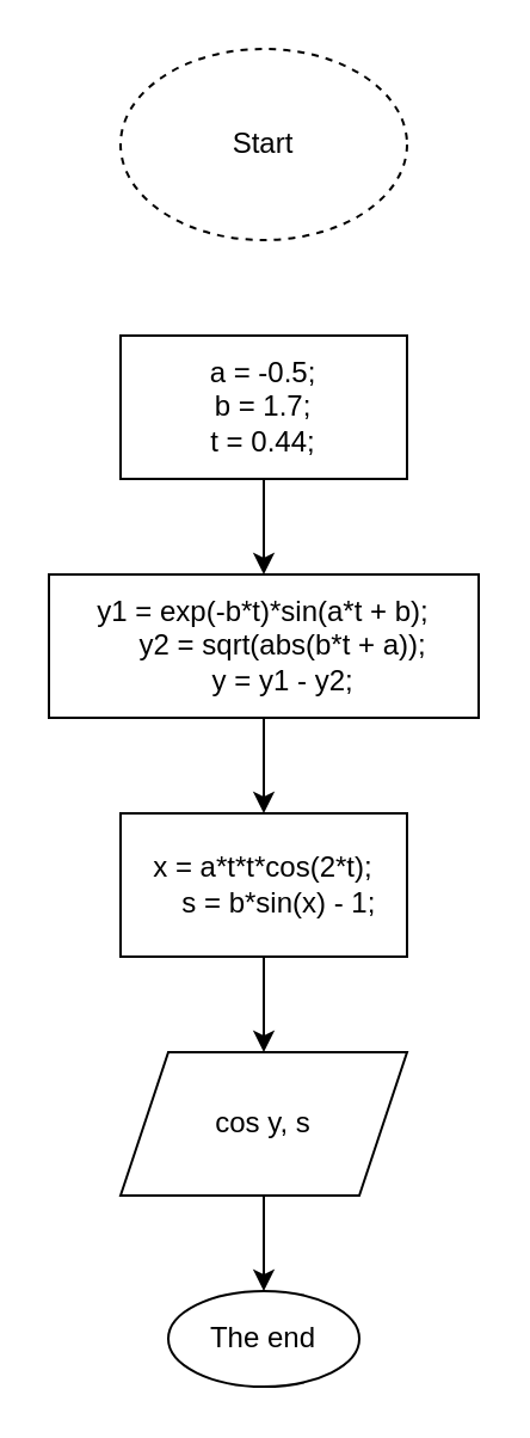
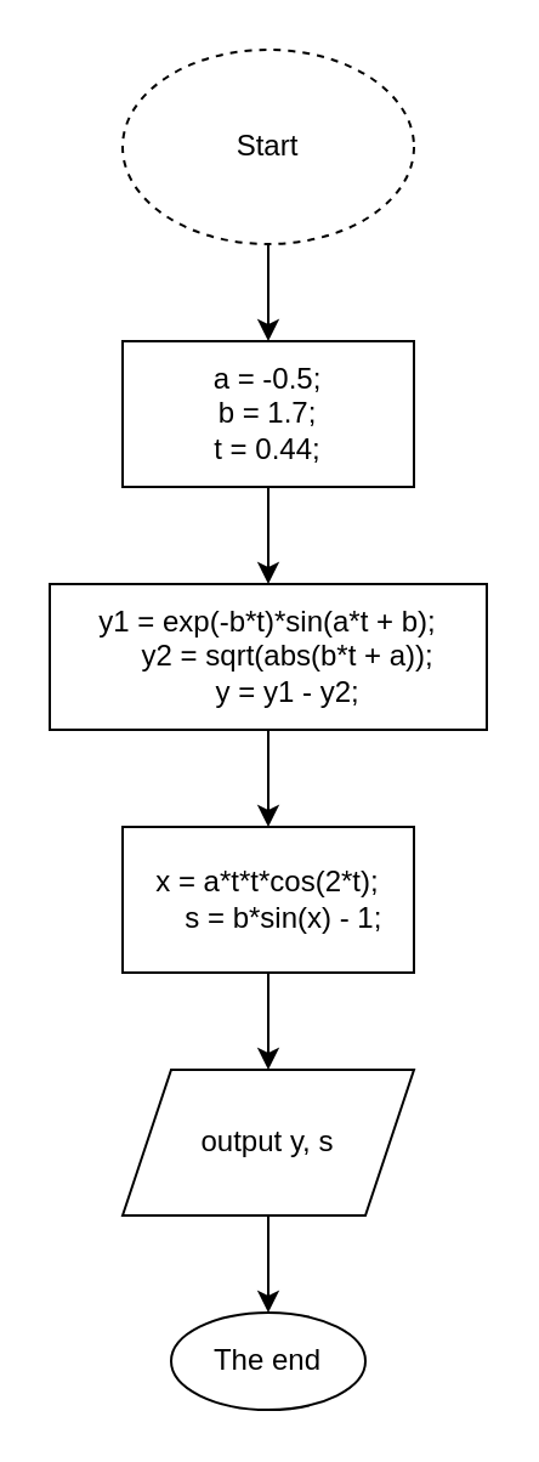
  <mxCell id="0" />
  <mxCell id="1" parent="0" />
+ <mxCell id="2" value="" style="edgeStyle=orthogonalEdgeStyle;rounded=0;orthogonalLoop=1;jettySize=auto;html=1;" edge="1" parent="1" source="3" target="5"><mxGeometry relative="1" as="geometry" /></mxCell>
  <mxCell id="3" value="Start" style="ellipse;whiteSpace=wrap;html=1;dashed=1;" vertex="1" parent="1"><mxGeometry x="50" y="20" width="120" height="80" as="geometry" /></mxCell>
  <mxCell id="4" value="" style="edgeStyle=orthogonalEdgeStyle;rounded=0;orthogonalLoop=1;jettySize=auto;html=1;" edge="1" parent="1" source="5" target="7"><mxGeometry relative="1" as="geometry" /></mxCell>
  <mxCell id="5" value="&lt;div&gt;a = -0.5;&lt;/div&gt;&lt;div&gt;&lt;span style=&quot;background-color: initial;&quot;&gt;b = 1.7;&lt;/span&gt;&lt;/div&gt;&lt;div&gt;&lt;span style=&quot;background-color: initial;&quot;&gt;t = 0.44;&lt;/span&gt;&lt;/div&gt;" style="whiteSpace=wrap;html=1;" vertex="1" parent="1"><mxGeometry x="50" y="140" width="120" height="60" as="geometry" /></mxCell>
  <mxCell id="6" value="" style="edgeStyle=orthogonalEdgeStyle;rounded=0;orthogonalLoop=1;jettySize=auto;html=1;" edge="1" parent="1" source="7" target="9"><mxGeometry relative="1" as="geometry" /></mxCell>
  <mxCell id="7" value="&lt;div&gt;y1 = exp(-b*t)*sin(a*t + b);&lt;/div&gt;&lt;div&gt;&amp;nbsp; &amp;nbsp; &amp;nbsp;y2 = sqrt(abs(b*t + a));&lt;/div&gt;&lt;div&gt;&amp;nbsp; &amp;nbsp; &amp;nbsp;y = y1 - y2;&lt;/div&gt;" style="whiteSpace=wrap;html=1;" vertex="1" parent="1"><mxGeometry x="20" y="240" width="180" height="60" as="geometry" /></mxCell>
  <mxCell id="8" value="" style="edgeStyle=orthogonalEdgeStyle;rounded=0;orthogonalLoop=1;jettySize=auto;html=1;" edge="1" parent="1" source="9" target="11"><mxGeometry relative="1" as="geometry" /></mxCell>
  <mxCell id="9" value="&lt;div&gt;x = a*t*t*cos(2*t);&lt;/div&gt;&lt;div&gt;&amp;nbsp; &amp;nbsp; s = b*sin(x) - 1;&lt;/div&gt;" style="whiteSpace=wrap;html=1;" vertex="1" parent="1"><mxGeometry x="50" y="340" width="120" height="60" as="geometry" /></mxCell>
  <mxCell id="10" value="" style="edgeStyle=orthogonalEdgeStyle;rounded=0;orthogonalLoop=1;jettySize=auto;html=1;" edge="1" parent="1" source="11" target="12"><mxGeometry relative="1" as="geometry" /></mxCell>
- <mxCell id="11" value="cos y, s" style="shape=parallelogram;perimeter=parallelogramPerimeter;whiteSpace=wrap;html=1;fixedSize=1;" vertex="1" parent="1"><mxGeometry x="50" y="440" width="120" height="60" as="geometry" /></mxCell>
+ <mxCell id="11" value="output y, s" style="shape=parallelogram;perimeter=parallelogramPerimeter;whiteSpace=wrap;html=1;fixedSize=1;" vertex="1" parent="1"><mxGeometry x="50" y="440" width="120" height="60" as="geometry" /></mxCell>
  <mxCell id="12" value="The end" style="ellipse;whiteSpace=wrap;html=1;" vertex="1" parent="1"><mxGeometry x="70" y="540" width="80" height="40" as="geometry" /></mxCell>
